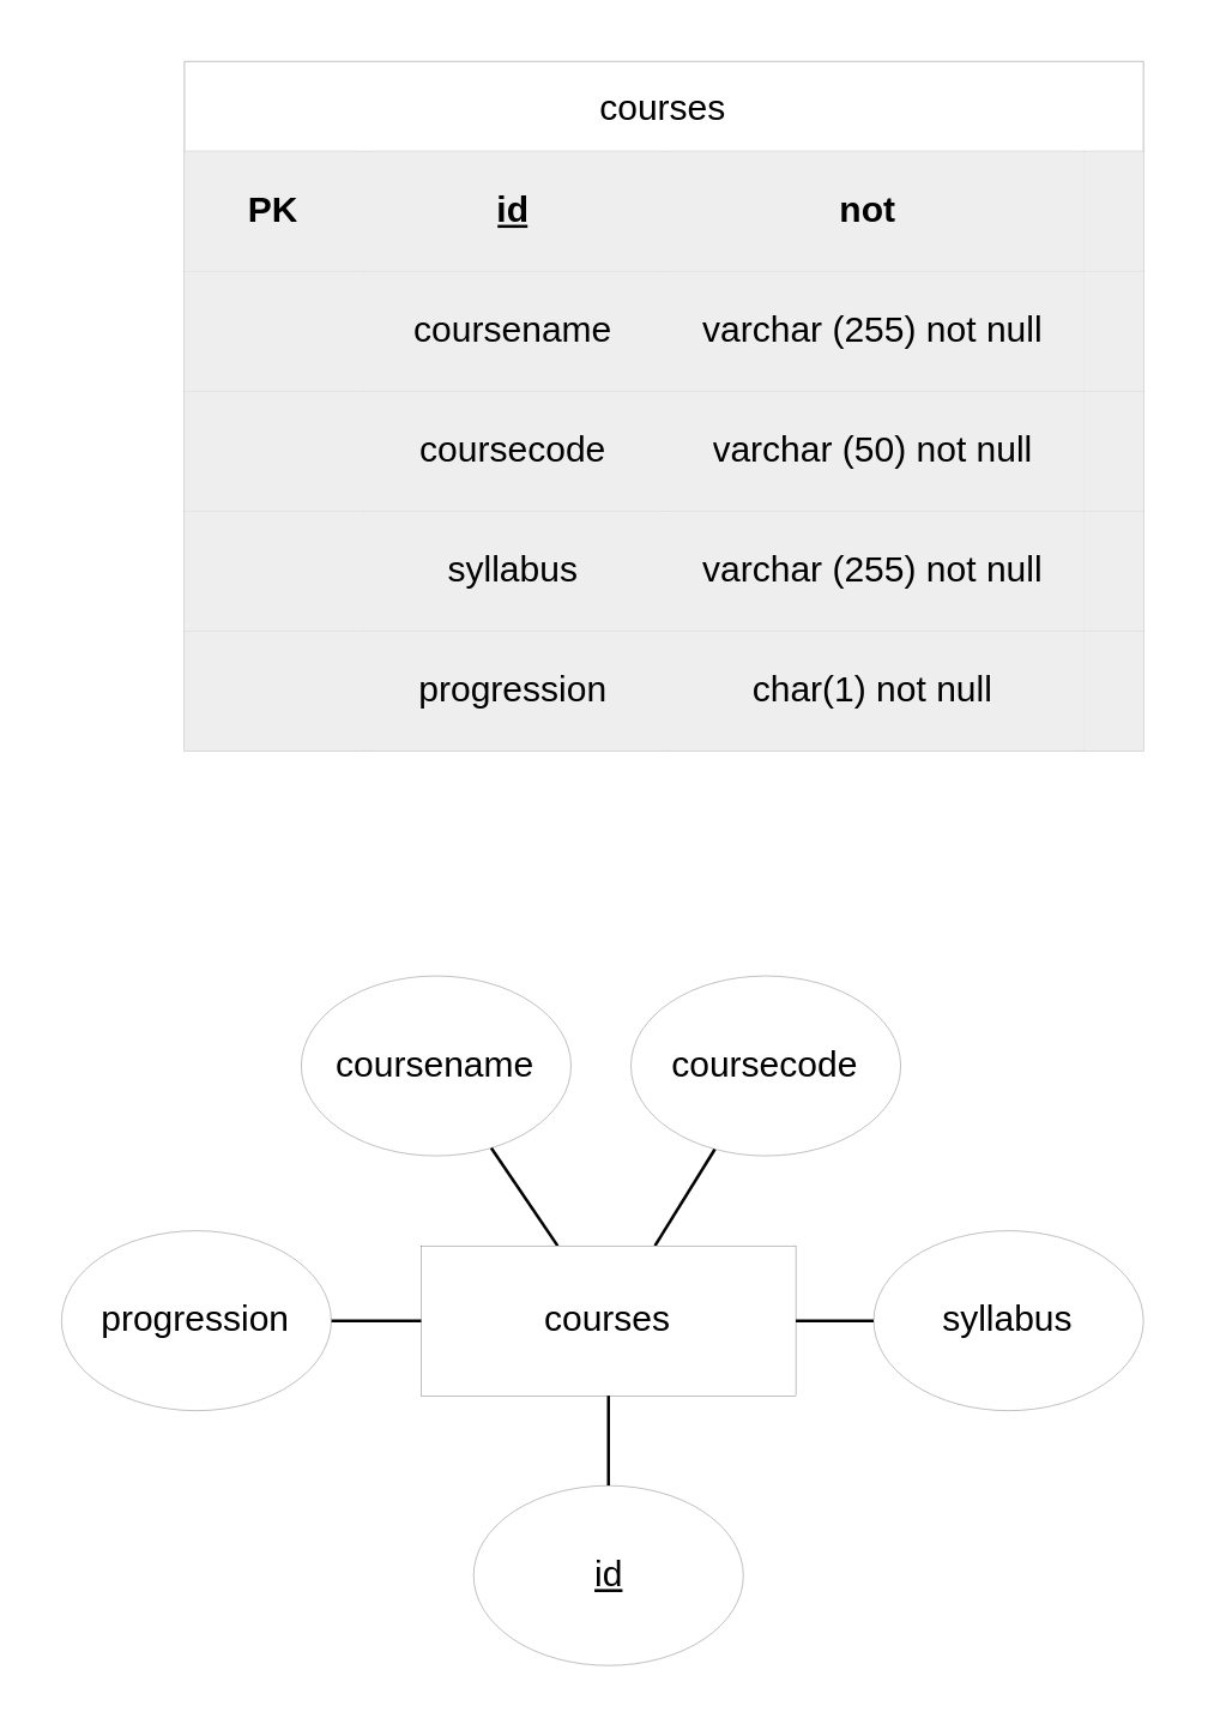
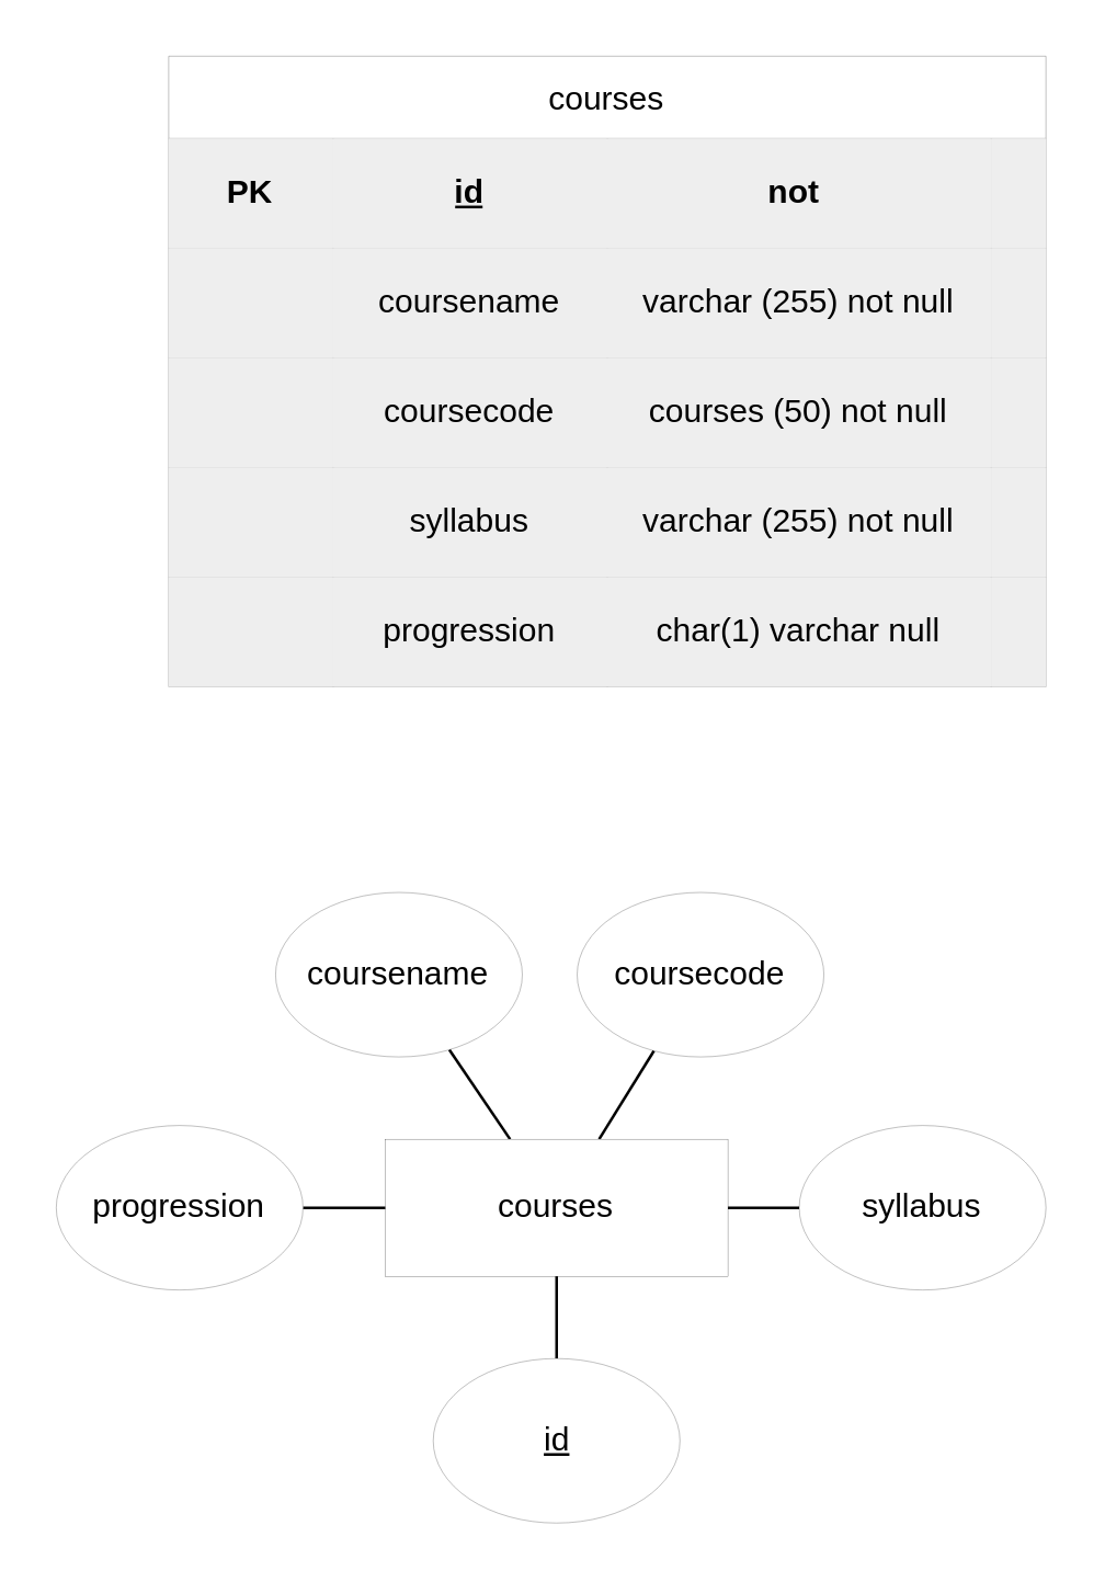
  <mxCell id="0" />
  <mxCell id="1" parent="0" />
  <mxCell id="2" value="courses" style="shape=table;startSize=30;container=1;collapsible=0;childLayout=tableLayout;strokeWidth=0;strokeColor=#050505;" vertex="1" parent="1"><mxGeometry x="61" y="20" width="320" height="230" as="geometry" /></mxCell>
  <mxCell id="3" value="" style="shape=tableRow;horizontal=0;startSize=0;swimlaneHead=0;swimlaneBody=0;top=0;left=0;bottom=0;right=0;collapsible=0;dropTarget=0;fillColor=none;points=[[0,0.5],[1,0.5]];portConstraint=eastwest;strokeColor=#18141d;strokeWidth=0;fontColor=#0a0a0a;" vertex="1" parent="2"><mxGeometry y="30" width="320" height="40" as="geometry" /></mxCell>
  <mxCell id="4" value="&lt;font color=&quot;#000000&quot;&gt;&lt;b&gt;PK&lt;/b&gt;&lt;/font&gt;" style="shape=partialRectangle;html=1;whiteSpace=wrap;connectable=0;overflow=hidden;fillColor=#eeeeee;top=0;left=0;bottom=0;right=0;pointerEvents=1;strokeColor=#36393d;strokeWidth=0;" vertex="1" parent="3"><mxGeometry width="60" height="40" as="geometry"><mxRectangle width="60" height="40" as="alternateBounds" /></mxGeometry></mxCell>
  <mxCell id="5" value="&lt;b style=&quot;&quot;&gt;&lt;u style=&quot;&quot;&gt;&lt;font color=&quot;#000000&quot;&gt;id&lt;/font&gt;&lt;/u&gt;&lt;/b&gt;" style="shape=partialRectangle;html=1;whiteSpace=wrap;connectable=0;overflow=hidden;fillColor=#eeeeee;top=0;left=0;bottom=0;right=0;pointerEvents=1;strokeColor=#36393d;strokeWidth=0;" vertex="1" parent="3"><mxGeometry x="60" width="100" height="40" as="geometry"><mxRectangle width="100" height="40" as="alternateBounds" /></mxGeometry></mxCell>
  <mxCell id="6" value="&lt;b style=&quot;&quot;&gt;&lt;font color=&quot;#000000&quot;&gt;not&amp;nbsp;&lt;/font&gt;&lt;/b&gt;" style="shape=partialRectangle;html=1;whiteSpace=wrap;connectable=0;overflow=hidden;fillColor=#eeeeee;top=0;left=0;bottom=0;right=0;pointerEvents=1;strokeColor=#36393d;strokeWidth=0;" vertex="1" parent="3"><mxGeometry x="160" width="140" height="40" as="geometry"><mxRectangle width="140" height="40" as="alternateBounds" /></mxGeometry></mxCell>
  <mxCell id="7" value="" style="shape=partialRectangle;html=1;whiteSpace=wrap;connectable=0;overflow=hidden;fillColor=#eeeeee;top=0;left=0;bottom=0;right=0;pointerEvents=1;strokeColor=#36393d;strokeWidth=0;" vertex="1" parent="3"><mxGeometry x="300" width="20" height="40" as="geometry"><mxRectangle width="20" height="40" as="alternateBounds" /></mxGeometry></mxCell>
  <mxCell id="8" value="" style="shape=tableRow;horizontal=0;startSize=0;swimlaneHead=0;swimlaneBody=0;top=0;left=0;bottom=0;right=0;collapsible=0;dropTarget=0;fillColor=none;points=[[0,0.5],[1,0.5]];portConstraint=eastwest;strokeColor=#18141d;strokeWidth=0;fontColor=#0a0a0a;" vertex="1" parent="2"><mxGeometry y="70" width="320" height="40" as="geometry" /></mxCell>
  <mxCell id="9" value="" style="shape=partialRectangle;html=1;whiteSpace=wrap;connectable=0;overflow=hidden;fillColor=#eeeeee;top=0;left=0;bottom=0;right=0;pointerEvents=1;strokeColor=#36393d;strokeWidth=0;" vertex="1" parent="8"><mxGeometry width="60" height="40" as="geometry"><mxRectangle width="60" height="40" as="alternateBounds" /></mxGeometry></mxCell>
  <mxCell id="10" value="&lt;font color=&quot;#030303&quot;&gt;coursename&lt;/font&gt;" style="shape=partialRectangle;html=1;whiteSpace=wrap;connectable=0;overflow=hidden;fillColor=#eeeeee;top=0;left=0;bottom=0;right=0;pointerEvents=1;strokeColor=#36393d;strokeWidth=0;" vertex="1" parent="8"><mxGeometry x="60" width="100" height="40" as="geometry"><mxRectangle width="100" height="40" as="alternateBounds" /></mxGeometry></mxCell>
  <mxCell id="11" value="&lt;font color=&quot;#000000&quot;&gt;varchar (255) not null&lt;/font&gt;" style="shape=partialRectangle;html=1;whiteSpace=wrap;connectable=0;overflow=hidden;fillColor=#eeeeee;top=0;left=0;bottom=0;right=0;pointerEvents=1;strokeColor=#36393d;strokeWidth=0;" vertex="1" parent="8"><mxGeometry x="160" width="140" height="40" as="geometry"><mxRectangle width="140" height="40" as="alternateBounds" /></mxGeometry></mxCell>
  <mxCell id="12" value="" style="shape=partialRectangle;html=1;whiteSpace=wrap;connectable=0;overflow=hidden;fillColor=#eeeeee;top=0;left=0;bottom=0;right=0;pointerEvents=1;strokeColor=#36393d;strokeWidth=0;" vertex="1" parent="8"><mxGeometry x="300" width="20" height="40" as="geometry"><mxRectangle width="20" height="40" as="alternateBounds" /></mxGeometry></mxCell>
  <mxCell id="13" value="" style="shape=tableRow;horizontal=0;startSize=0;swimlaneHead=0;swimlaneBody=0;top=0;left=0;bottom=0;right=0;collapsible=0;dropTarget=0;fillColor=none;points=[[0,0.5],[1,0.5]];portConstraint=eastwest;strokeColor=#18141d;strokeWidth=0;fontColor=#0a0a0a;" vertex="1" parent="2"><mxGeometry y="110" width="320" height="40" as="geometry" /></mxCell>
  <mxCell id="14" value="" style="shape=partialRectangle;html=1;whiteSpace=wrap;connectable=0;overflow=hidden;fillColor=#eeeeee;top=0;left=0;bottom=0;right=0;pointerEvents=1;strokeColor=#36393d;strokeWidth=0;" vertex="1" parent="13"><mxGeometry width="60" height="40" as="geometry"><mxRectangle width="60" height="40" as="alternateBounds" /></mxGeometry></mxCell>
  <mxCell id="15" value="&lt;font color=&quot;#000000&quot;&gt;coursecode&lt;/font&gt;" style="shape=partialRectangle;html=1;whiteSpace=wrap;connectable=0;overflow=hidden;fillColor=#eeeeee;top=0;left=0;bottom=0;right=0;pointerEvents=1;strokeColor=#36393d;strokeWidth=0;" vertex="1" parent="13"><mxGeometry x="60" width="100" height="40" as="geometry"><mxRectangle width="100" height="40" as="alternateBounds" /></mxGeometry></mxCell>
- <mxCell id="16" value="&lt;font color=&quot;#000000&quot;&gt;varchar (50) not null&lt;/font&gt;" style="shape=partialRectangle;html=1;whiteSpace=wrap;connectable=0;overflow=hidden;fillColor=#eeeeee;top=0;left=0;bottom=0;right=0;pointerEvents=1;strokeColor=#36393d;strokeWidth=0;" vertex="1" parent="13"><mxGeometry x="160" width="140" height="40" as="geometry"><mxRectangle width="140" height="40" as="alternateBounds" /></mxGeometry></mxCell>
+ <mxCell id="16" value="&lt;font color=&quot;#000000&quot;&gt;courses (50) not null&lt;/font&gt;" style="shape=partialRectangle;html=1;whiteSpace=wrap;connectable=0;overflow=hidden;fillColor=#eeeeee;top=0;left=0;bottom=0;right=0;pointerEvents=1;strokeColor=#36393d;strokeWidth=0;" vertex="1" parent="13"><mxGeometry x="160" width="140" height="40" as="geometry"><mxRectangle width="140" height="40" as="alternateBounds" /></mxGeometry></mxCell>
  <mxCell id="17" value="" style="shape=partialRectangle;html=1;whiteSpace=wrap;connectable=0;overflow=hidden;fillColor=#eeeeee;top=0;left=0;bottom=0;right=0;pointerEvents=1;strokeColor=#36393d;strokeWidth=0;" vertex="1" parent="13"><mxGeometry x="300" width="20" height="40" as="geometry"><mxRectangle width="20" height="40" as="alternateBounds" /></mxGeometry></mxCell>
  <mxCell id="18" style="shape=tableRow;horizontal=0;startSize=0;swimlaneHead=0;swimlaneBody=0;top=0;left=0;bottom=0;right=0;collapsible=0;dropTarget=0;fillColor=none;points=[[0,0.5],[1,0.5]];portConstraint=eastwest;strokeColor=#18141d;strokeWidth=0;fontColor=#0a0a0a;" vertex="1" parent="2"><mxGeometry y="150" width="320" height="40" as="geometry" /></mxCell>
  <mxCell id="19" style="shape=partialRectangle;html=1;whiteSpace=wrap;connectable=0;overflow=hidden;fillColor=#eeeeee;top=0;left=0;bottom=0;right=0;pointerEvents=1;strokeColor=#36393d;strokeWidth=0;" vertex="1" parent="18"><mxGeometry width="60" height="40" as="geometry"><mxRectangle width="60" height="40" as="alternateBounds" /></mxGeometry></mxCell>
  <mxCell id="20" value="&lt;font color=&quot;#000000&quot;&gt;syllabus&lt;/font&gt;" style="shape=partialRectangle;html=1;whiteSpace=wrap;connectable=0;overflow=hidden;fillColor=#eeeeee;top=0;left=0;bottom=0;right=0;pointerEvents=1;strokeColor=#36393d;strokeWidth=0;" vertex="1" parent="18"><mxGeometry x="60" width="100" height="40" as="geometry"><mxRectangle width="100" height="40" as="alternateBounds" /></mxGeometry></mxCell>
  <mxCell id="21" value="&lt;font color=&quot;#000000&quot;&gt;varchar (255) not null&lt;/font&gt;" style="shape=partialRectangle;html=1;whiteSpace=wrap;connectable=0;overflow=hidden;fillColor=#eeeeee;top=0;left=0;bottom=0;right=0;pointerEvents=1;strokeColor=#36393d;strokeWidth=0;" vertex="1" parent="18"><mxGeometry x="160" width="140" height="40" as="geometry"><mxRectangle width="140" height="40" as="alternateBounds" /></mxGeometry></mxCell>
  <mxCell id="22" style="shape=partialRectangle;html=1;whiteSpace=wrap;connectable=0;overflow=hidden;fillColor=#eeeeee;top=0;left=0;bottom=0;right=0;pointerEvents=1;strokeColor=#36393d;strokeWidth=0;" vertex="1" parent="18"><mxGeometry x="300" width="20" height="40" as="geometry"><mxRectangle width="20" height="40" as="alternateBounds" /></mxGeometry></mxCell>
  <mxCell id="23" style="shape=tableRow;horizontal=0;startSize=0;swimlaneHead=0;swimlaneBody=0;top=0;left=0;bottom=0;right=0;collapsible=0;dropTarget=0;fillColor=none;points=[[0,0.5],[1,0.5]];portConstraint=eastwest;strokeColor=#18141d;strokeWidth=0;fontColor=#0a0a0a;" vertex="1" parent="2"><mxGeometry y="190" width="320" height="40" as="geometry" /></mxCell>
  <mxCell id="24" style="shape=partialRectangle;html=1;whiteSpace=wrap;connectable=0;overflow=hidden;fillColor=#eeeeee;top=0;left=0;bottom=0;right=0;pointerEvents=1;strokeColor=#36393d;strokeWidth=0;" vertex="1" parent="23"><mxGeometry width="60" height="40" as="geometry"><mxRectangle width="60" height="40" as="alternateBounds" /></mxGeometry></mxCell>
  <mxCell id="25" value="&lt;font color=&quot;#000000&quot;&gt;progression&lt;/font&gt;" style="shape=partialRectangle;html=1;whiteSpace=wrap;connectable=0;overflow=hidden;fillColor=#eeeeee;top=0;left=0;bottom=0;right=0;pointerEvents=1;strokeColor=#36393d;strokeWidth=0;" vertex="1" parent="23"><mxGeometry x="60" width="100" height="40" as="geometry"><mxRectangle width="100" height="40" as="alternateBounds" /></mxGeometry></mxCell>
- <mxCell id="26" value="&lt;font color=&quot;#000000&quot;&gt;char(1) not null&lt;/font&gt;" style="shape=partialRectangle;html=1;whiteSpace=wrap;connectable=0;overflow=hidden;fillColor=#eeeeee;top=0;left=0;bottom=0;right=0;pointerEvents=1;strokeColor=#36393d;strokeWidth=0;" vertex="1" parent="23"><mxGeometry x="160" width="140" height="40" as="geometry"><mxRectangle width="140" height="40" as="alternateBounds" /></mxGeometry></mxCell>
+ <mxCell id="26" value="&lt;font color=&quot;#000000&quot;&gt;char(1) varchar null&lt;/font&gt;" style="shape=partialRectangle;html=1;whiteSpace=wrap;connectable=0;overflow=hidden;fillColor=#eeeeee;top=0;left=0;bottom=0;right=0;pointerEvents=1;strokeColor=#36393d;strokeWidth=0;" vertex="1" parent="23"><mxGeometry x="160" width="140" height="40" as="geometry"><mxRectangle width="140" height="40" as="alternateBounds" /></mxGeometry></mxCell>
  <mxCell id="27" style="shape=partialRectangle;html=1;whiteSpace=wrap;connectable=0;overflow=hidden;fillColor=#eeeeee;top=0;left=0;bottom=0;right=0;pointerEvents=1;strokeColor=#36393d;strokeWidth=0;" vertex="1" parent="23"><mxGeometry x="300" width="20" height="40" as="geometry"><mxRectangle width="20" height="40" as="alternateBounds" /></mxGeometry></mxCell>
  <mxCell id="28" style="edgeStyle=none;html=1;fontColor=#000000;endArrow=none;endFill=0;" edge="1" parent="1" source="30" target="31"><mxGeometry relative="1" as="geometry" /></mxCell>
  <mxCell id="29" style="edgeStyle=none;html=1;fontColor=#000000;endArrow=none;endFill=0;" edge="1" parent="1" source="30" target="32"><mxGeometry relative="1" as="geometry" /></mxCell>
  <mxCell id="30" value="courses" style="rounded=0;whiteSpace=wrap;html=1;strokeColor=#050505;strokeWidth=0;fontColor=#000000;fillColor=#FFFFFF;" vertex="1" parent="1"><mxGeometry x="140" y="415" width="125" height="50" as="geometry" /></mxCell>
  <mxCell id="31" value="coursename" style="ellipse;whiteSpace=wrap;html=1;strokeColor=#050505;strokeWidth=0;fontColor=#000000;fillColor=#FFFFFF;" vertex="1" parent="1"><mxGeometry x="100" y="325" width="90" height="60" as="geometry" /></mxCell>
  <mxCell id="32" value="coursecode" style="ellipse;whiteSpace=wrap;html=1;strokeColor=#050505;strokeWidth=0;fontColor=#000000;fillColor=#FFFFFF;" vertex="1" parent="1"><mxGeometry x="210" y="325" width="90" height="60" as="geometry" /></mxCell>
  <mxCell id="33" style="edgeStyle=none;html=1;fontColor=#000000;endArrow=none;endFill=0;" edge="1" parent="1" source="34" target="30"><mxGeometry relative="1" as="geometry" /></mxCell>
  <mxCell id="34" value="syllabus" style="ellipse;whiteSpace=wrap;html=1;strokeColor=#050505;strokeWidth=0;fontColor=#000000;fillColor=#FFFFFF;" vertex="1" parent="1"><mxGeometry x="291" y="410" width="90" height="60" as="geometry" /></mxCell>
  <mxCell id="35" style="edgeStyle=none;html=1;fontColor=#000000;endArrow=none;endFill=0;" edge="1" parent="1" source="36" target="30"><mxGeometry relative="1" as="geometry" /></mxCell>
  <mxCell id="36" value="progression" style="ellipse;whiteSpace=wrap;html=1;strokeColor=#050505;strokeWidth=0;fontColor=#000000;fillColor=#FFFFFF;" vertex="1" parent="1"><mxGeometry x="20" y="410" width="90" height="60" as="geometry" /></mxCell>
  <mxCell id="37" style="edgeStyle=none;html=1;fontColor=#000000;endArrow=none;endFill=0;" edge="1" parent="1" source="38" target="30"><mxGeometry relative="1" as="geometry" /></mxCell>
  <mxCell id="38" value="&lt;u&gt;id&lt;/u&gt;" style="ellipse;whiteSpace=wrap;html=1;strokeColor=#050505;strokeWidth=0;fontColor=#000000;fillColor=#FFFFFF;" vertex="1" parent="1"><mxGeometry x="157.5" y="495" width="90" height="60" as="geometry" /></mxCell>
